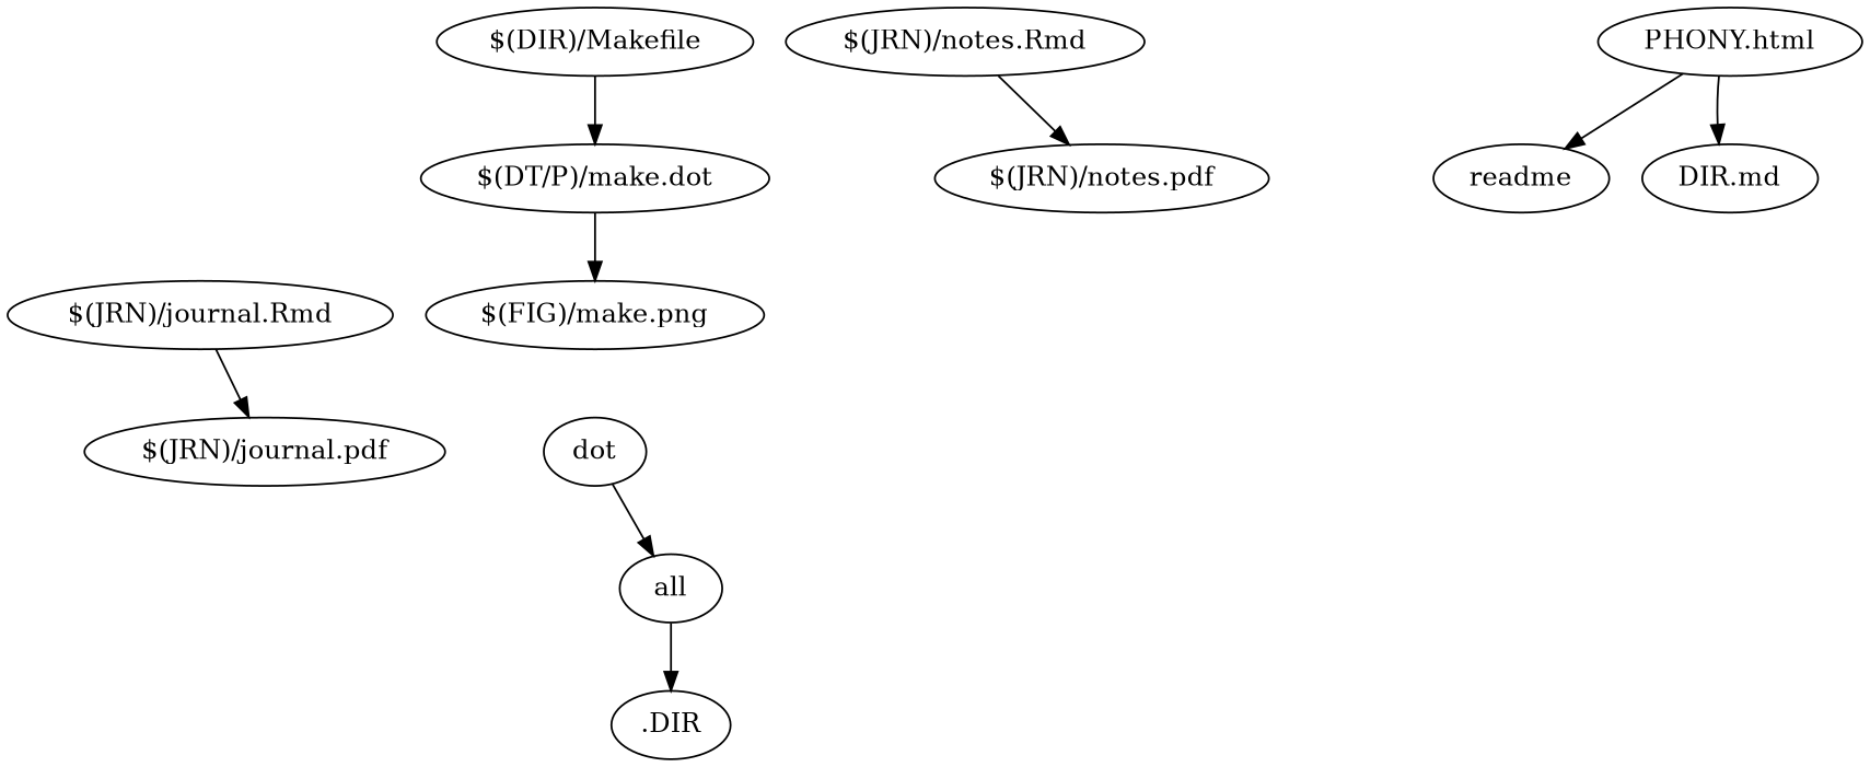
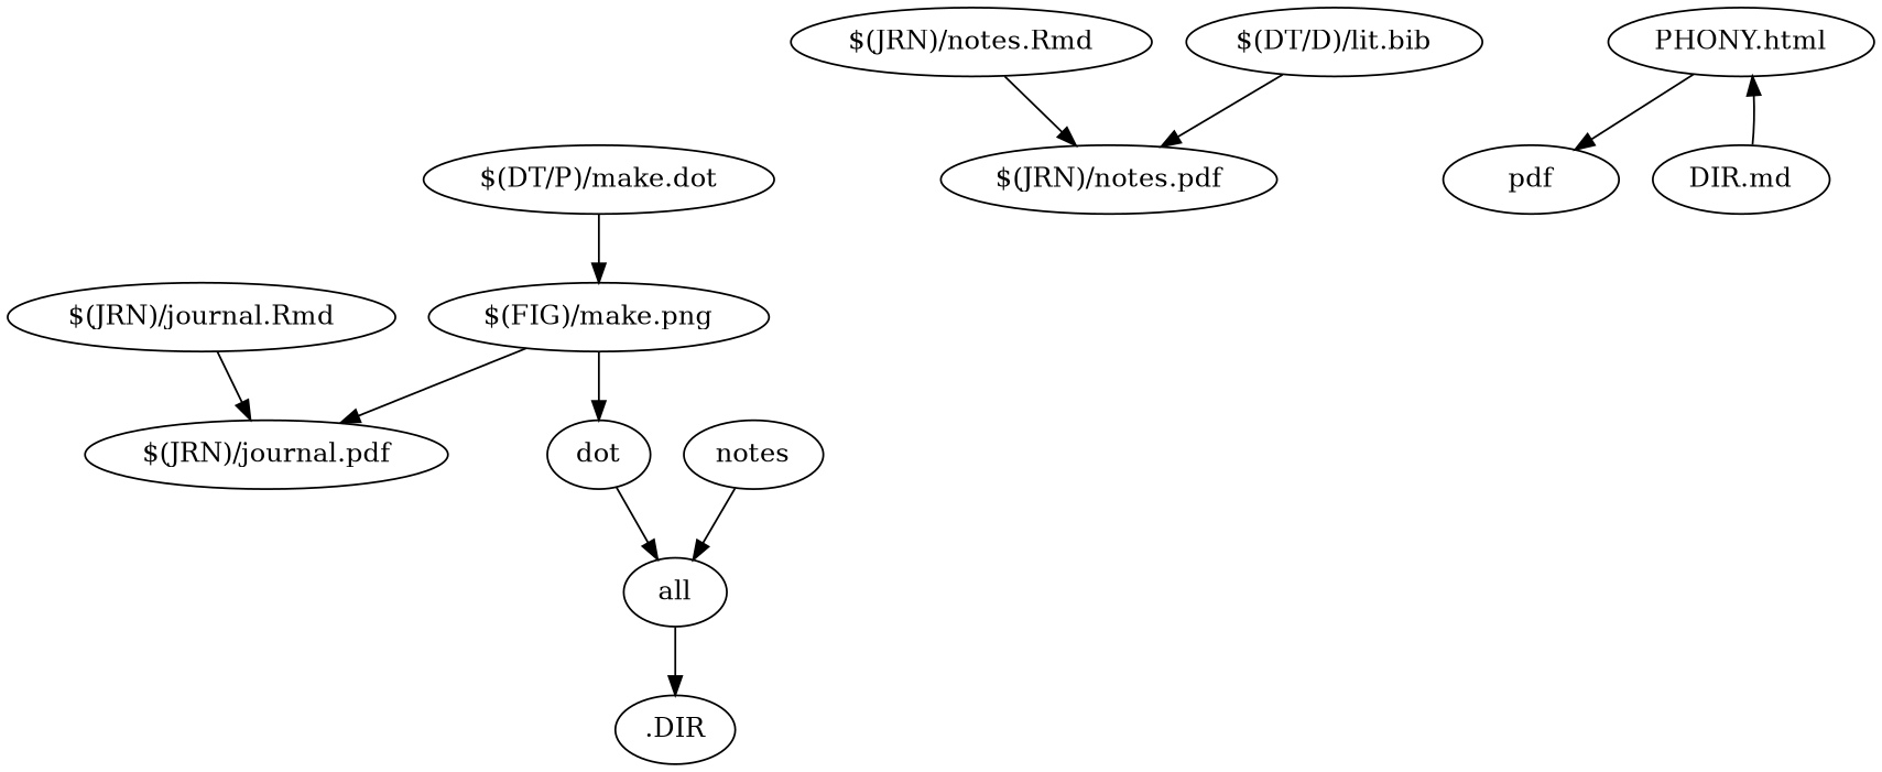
  digraph {
    rankdir=TB
    n1 [label=".DIR"]
    all
    dot
+   notes
    "$(FIG)/make.png"
    "$(JRN)/journal.pdf"
    "$(DT/P)/make.dot"
-   "$(DIR)/Makefile"
    "$(JRN)/journal.Rmd"
    "$(JRN)/notes.Rmd"
    "$(JRN)/notes.pdf"
+   "$(DT/D)/lit.bib"
    n13 [label="PHONY.html"]
-   readme
+   readme [label=pdf]
    n15 [label="DIR.md"]
    all -> n1
    dot -> all
+   notes -> all
+   "$(FIG)/make.png" -> dot
+   "$(FIG)/make.png" -> "$(JRN)/journal.pdf"
    "$(DT/P)/make.dot" -> "$(FIG)/make.png"
-   "$(DIR)/Makefile" -> "$(DT/P)/make.dot"
    "$(JRN)/journal.Rmd" -> "$(JRN)/journal.pdf"
    "$(JRN)/notes.Rmd" -> "$(JRN)/notes.pdf"
+   "$(DT/D)/lit.bib" -> "$(JRN)/notes.pdf"
    n13 -> readme
-   n13 -> n15
+   n15 -> n13
  }
